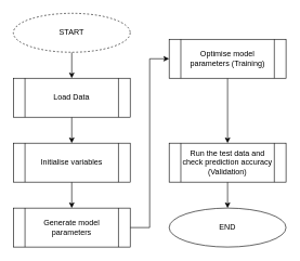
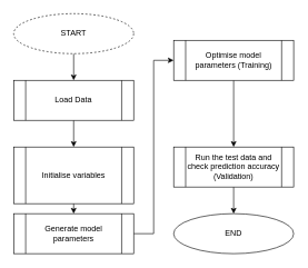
  <mxCell id="0" />
  <mxCell id="1" parent="0" />
  <mxCell id="2" style="edgeStyle=orthogonalEdgeStyle;rounded=0;orthogonalLoop=1;jettySize=auto;html=1;exitX=0.5;exitY=1;exitDx=0;exitDy=0;entryX=0.5;entryY=0;entryDx=0;entryDy=0;" edge="1" parent="1" source="3" target="5"><mxGeometry relative="1" as="geometry" /></mxCell>
  <mxCell id="3" value="START" style="ellipse;whiteSpace=wrap;html=1;dashed=1;" vertex="1" parent="1"><mxGeometry x="20" y="20" width="180" height="60" as="geometry" /></mxCell>
  <mxCell id="4" style="edgeStyle=orthogonalEdgeStyle;rounded=0;orthogonalLoop=1;jettySize=auto;html=1;exitX=0.5;exitY=1;exitDx=0;exitDy=0;entryX=0.5;entryY=0;entryDx=0;entryDy=0;" edge="1" parent="1" source="5" target="7"><mxGeometry relative="1" as="geometry" /></mxCell>
  <mxCell id="5" value="Load Data" style="shape=process;whiteSpace=wrap;html=1;backgroundOutline=1;" vertex="1" parent="1"><mxGeometry x="20" y="120" width="180" height="60" as="geometry" /></mxCell>
  <mxCell id="6" style="edgeStyle=orthogonalEdgeStyle;rounded=0;orthogonalLoop=1;jettySize=auto;html=1;exitX=0.5;exitY=1;exitDx=0;exitDy=0;entryX=0.5;entryY=0;entryDx=0;entryDy=0;" edge="1" parent="1" source="7" target="9"><mxGeometry relative="1" as="geometry" /></mxCell>
- <mxCell id="7" value="Initialise variables" style="shape=process;whiteSpace=wrap;html=1;backgroundOutline=1;" vertex="1" parent="1"><mxGeometry x="20" y="220" width="180" height="60" as="geometry" /></mxCell>
+ <mxCell id="7" value="Initialise variables" style="shape=process;whiteSpace=wrap;html=1;backgroundOutline=1;" vertex="1" parent="1"><mxGeometry x="20" y="220" width="180" height="85" as="geometry" /></mxCell>
  <mxCell id="8" style="edgeStyle=orthogonalEdgeStyle;rounded=0;orthogonalLoop=1;jettySize=auto;html=1;exitX=1;exitY=0.5;exitDx=0;exitDy=0;entryX=0;entryY=0.5;entryDx=0;entryDy=0;" edge="1" parent="1" source="9" target="11"><mxGeometry relative="1" as="geometry" /></mxCell>
  <mxCell id="9" value="Generate model parameters" style="shape=process;whiteSpace=wrap;html=1;backgroundOutline=1;" vertex="1" parent="1"><mxGeometry x="20" y="320" width="180" height="60" as="geometry" /></mxCell>
  <mxCell id="10" style="edgeStyle=orthogonalEdgeStyle;rounded=0;orthogonalLoop=1;jettySize=auto;html=1;exitX=0.5;exitY=1;exitDx=0;exitDy=0;entryX=0.5;entryY=0;entryDx=0;entryDy=0;" edge="1" parent="1" source="11" target="13"><mxGeometry relative="1" as="geometry" /></mxCell>
  <mxCell id="11" value="Optimise model parameters (Training)" style="shape=process;whiteSpace=wrap;html=1;backgroundOutline=1;" vertex="1" parent="1"><mxGeometry x="260" y="60" width="180" height="60" as="geometry" /></mxCell>
  <mxCell id="12" style="edgeStyle=orthogonalEdgeStyle;rounded=0;orthogonalLoop=1;jettySize=auto;html=1;exitX=0.5;exitY=1;exitDx=0;exitDy=0;entryX=0.5;entryY=0;entryDx=0;entryDy=0;" edge="1" parent="1" source="13" target="14"><mxGeometry relative="1" as="geometry" /></mxCell>
  <mxCell id="13" value="Run the test data and check prediction accuracy (Validation)" style="shape=process;whiteSpace=wrap;html=1;backgroundOutline=1;" vertex="1" parent="1"><mxGeometry x="260" y="220" width="180" height="60" as="geometry" /></mxCell>
  <mxCell id="14" value="END" style="ellipse;whiteSpace=wrap;html=1;" vertex="1" parent="1"><mxGeometry x="260" y="320" width="180" height="60" as="geometry" /></mxCell>
